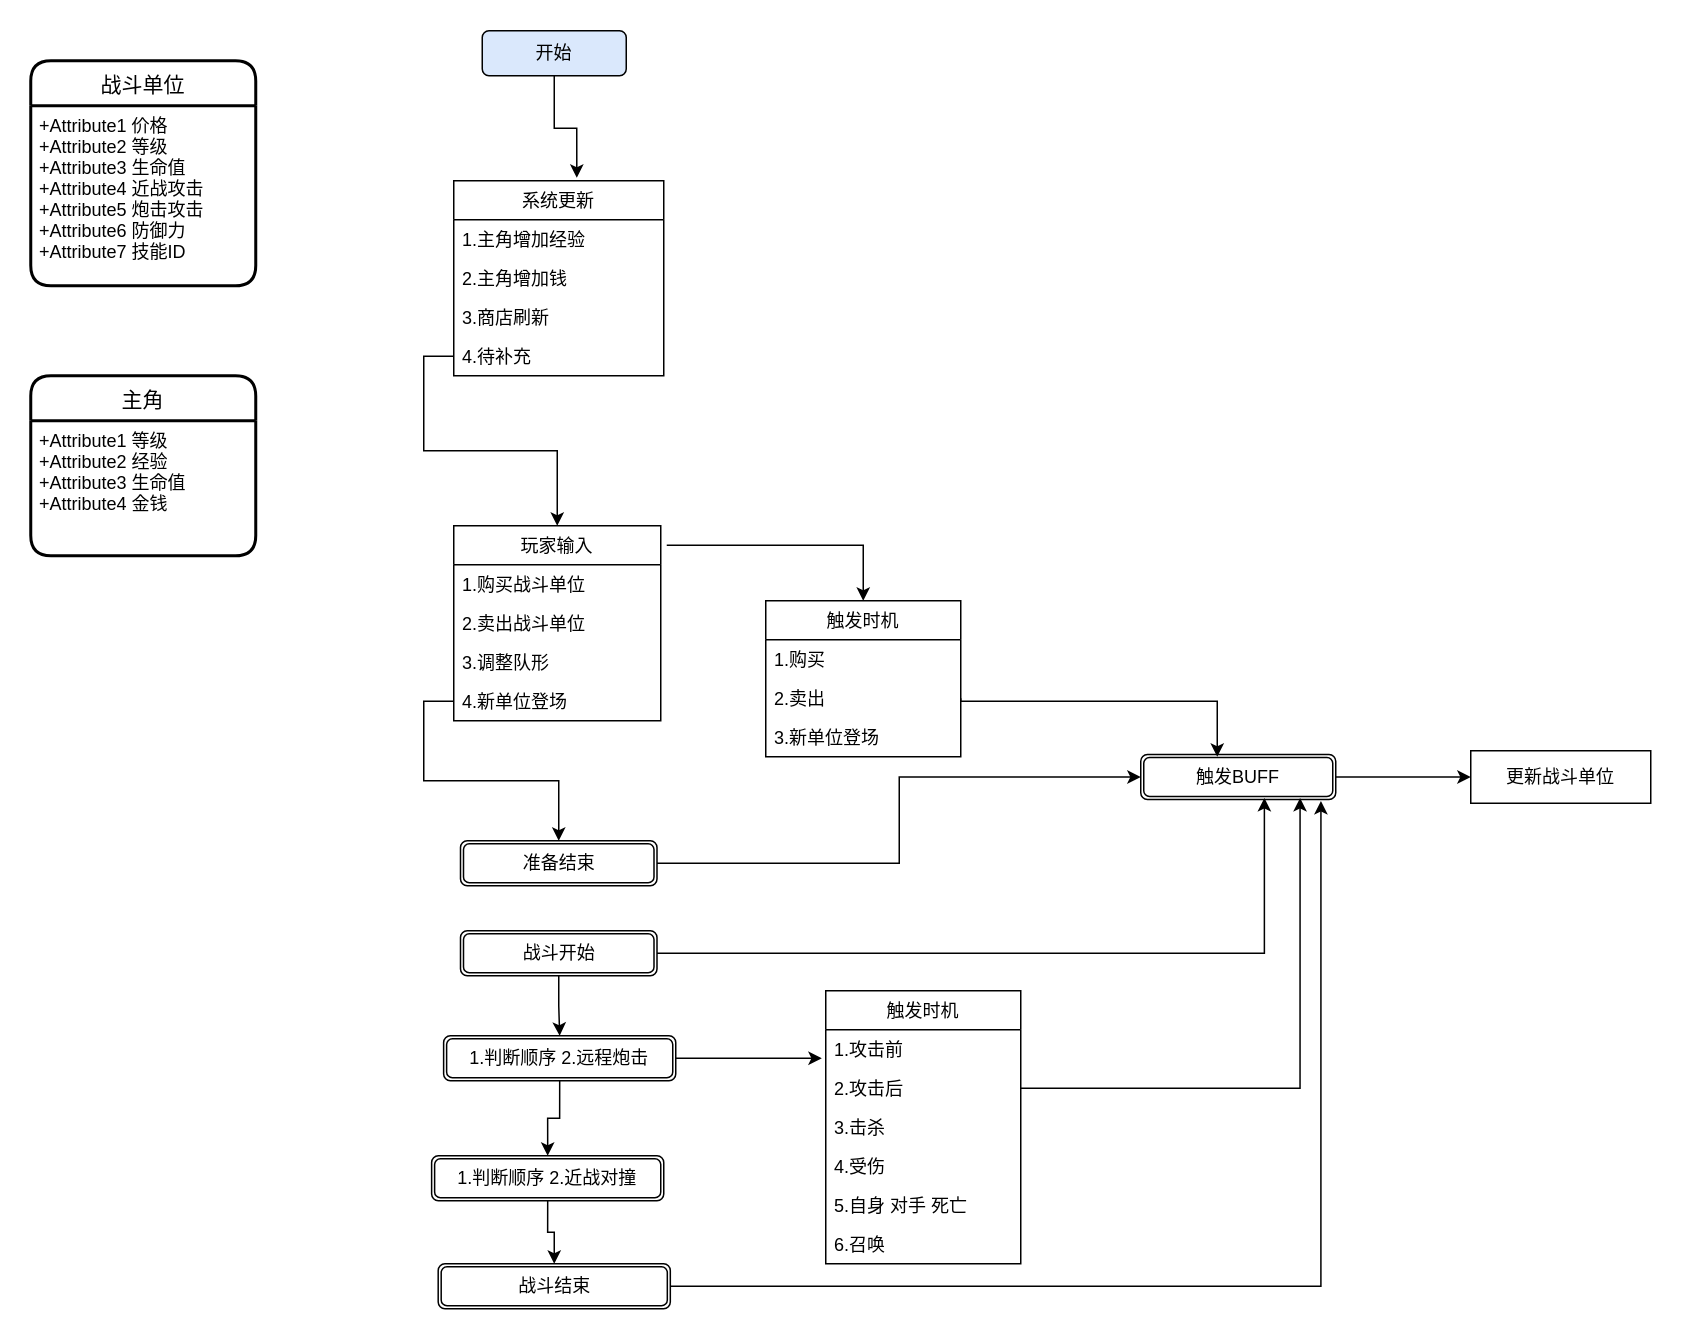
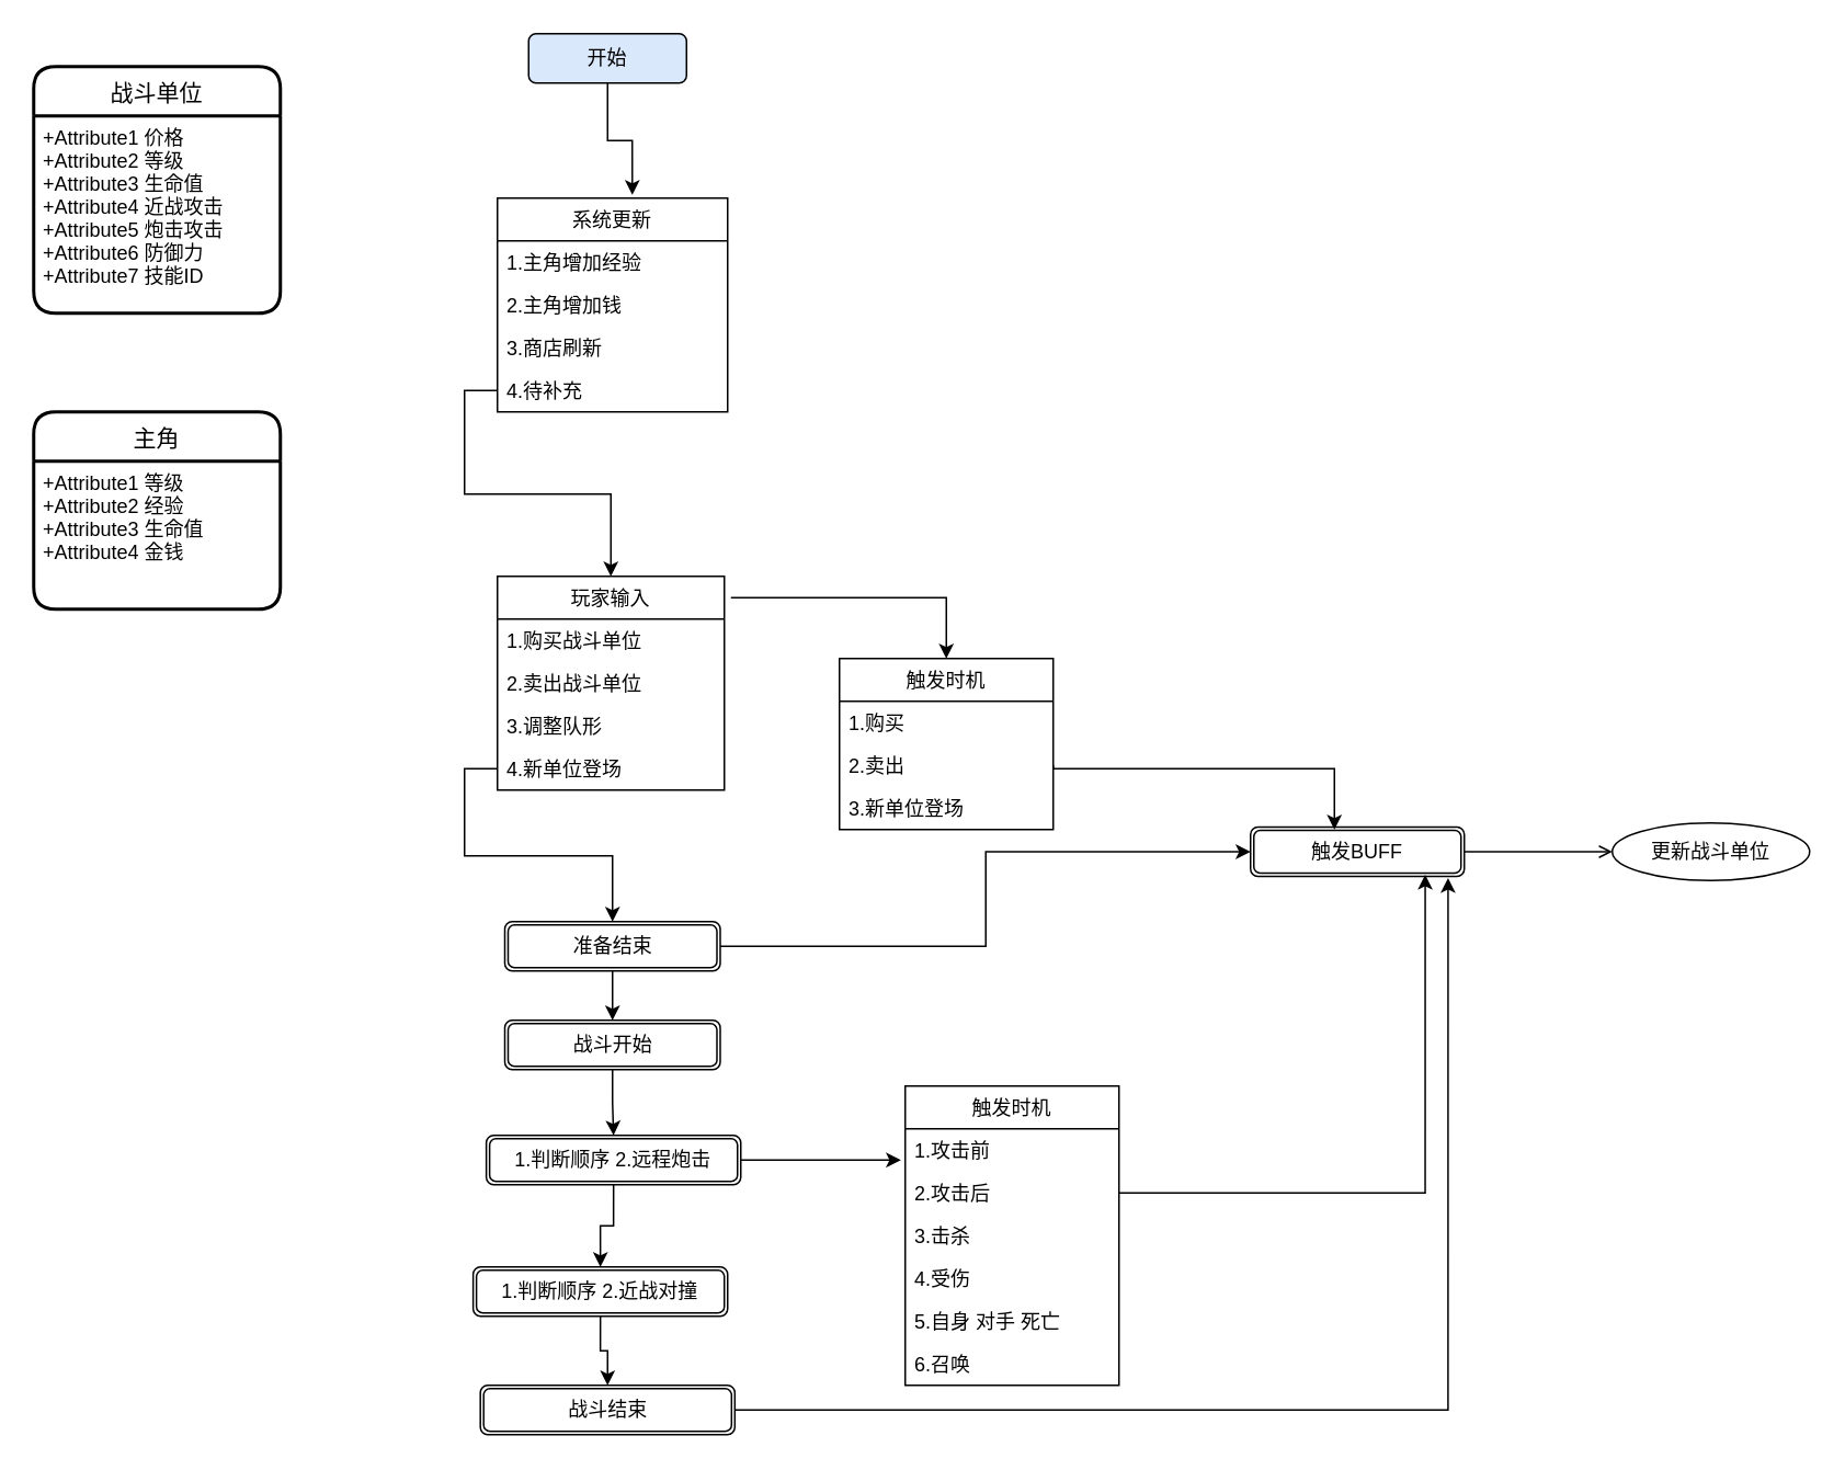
  <mxCell id="0" />
  <mxCell id="1" parent="0" />
  <mxCell id="2" style="edgeStyle=orthogonalEdgeStyle;rounded=0;orthogonalLoop=1;jettySize=auto;html=1;exitX=0.5;exitY=1;exitDx=0;exitDy=0;entryX=0.586;entryY=-0.015;entryDx=0;entryDy=0;entryPerimeter=0;" parent="1" source="3" target="8" edge="1"><mxGeometry relative="1" as="geometry" /></mxCell>
  <mxCell id="3" value="开始" style="rounded=1;whiteSpace=wrap;html=1;fillColor=#dae8fc;" parent="1" vertex="1"><mxGeometry x="321" y="20" width="96" height="30" as="geometry" /></mxCell>
  <mxCell id="4" value="战斗单位" style="swimlane;childLayout=stackLayout;horizontal=1;startSize=30;horizontalStack=0;rounded=1;fontSize=14;fontStyle=0;strokeWidth=2;resizeParent=0;resizeLast=1;shadow=0;dashed=0;align=center;" parent="1" vertex="1"><mxGeometry x="20" y="40" width="150" height="150" as="geometry" /></mxCell>
  <mxCell id="5" value="+Attribute1 价格&#10;+Attribute2 等级&#10;+Attribute3 生命值&#10;+Attribute4 近战攻击&#10;+Attribute5 炮击攻击&#10;+Attribute6 防御力&#10;+Attribute7 技能ID&#10; &#10;" style="align=left;strokeColor=none;fillColor=none;spacingLeft=4;fontSize=12;verticalAlign=top;resizable=0;rotatable=0;part=1;" parent="4" vertex="1"><mxGeometry y="30" width="150" height="120" as="geometry" /></mxCell>
  <mxCell id="6" value="主角" style="swimlane;childLayout=stackLayout;horizontal=1;startSize=30;horizontalStack=0;rounded=1;fontSize=14;fontStyle=0;strokeWidth=2;resizeParent=0;resizeLast=1;shadow=0;dashed=0;align=center;" parent="1" vertex="1"><mxGeometry x="20" y="250" width="150" height="120" as="geometry" /></mxCell>
  <mxCell id="7" value="+Attribute1 等级&#10;+Attribute2 经验&#10;+Attribute3 生命值&#10;+Attribute4 金钱&#10;&#10; &#10;" style="align=left;strokeColor=none;fillColor=none;spacingLeft=4;fontSize=12;verticalAlign=top;resizable=0;rotatable=0;part=1;" parent="6" vertex="1"><mxGeometry y="30" width="150" height="90" as="geometry" /></mxCell>
  <mxCell id="8" value="系统更新" style="swimlane;fontStyle=0;childLayout=stackLayout;horizontal=1;startSize=26;fillColor=none;horizontalStack=0;resizeParent=1;resizeParentMax=0;resizeLast=0;collapsible=1;marginBottom=0;" parent="1" vertex="1"><mxGeometry x="302" y="120" width="140" height="130" as="geometry" /></mxCell>
  <mxCell id="9" value="1.主角增加经验" style="text;strokeColor=none;fillColor=none;align=left;verticalAlign=top;spacingLeft=4;spacingRight=4;overflow=hidden;rotatable=0;points=[[0,0.5],[1,0.5]];portConstraint=eastwest;" parent="8" vertex="1"><mxGeometry y="26" width="140" height="26" as="geometry" /></mxCell>
  <mxCell id="10" value="2.主角增加钱" style="text;strokeColor=none;fillColor=none;align=left;verticalAlign=top;spacingLeft=4;spacingRight=4;overflow=hidden;rotatable=0;points=[[0,0.5],[1,0.5]];portConstraint=eastwest;" parent="8" vertex="1"><mxGeometry y="52" width="140" height="26" as="geometry" /></mxCell>
  <mxCell id="11" value="3.商店刷新" style="text;strokeColor=none;fillColor=none;align=left;verticalAlign=top;spacingLeft=4;spacingRight=4;overflow=hidden;rotatable=0;points=[[0,0.5],[1,0.5]];portConstraint=eastwest;" parent="8" vertex="1"><mxGeometry y="78" width="140" height="26" as="geometry" /></mxCell>
  <mxCell id="12" value="4.待补充" style="text;strokeColor=none;fillColor=none;align=left;verticalAlign=top;spacingLeft=4;spacingRight=4;overflow=hidden;rotatable=0;points=[[0,0.5],[1,0.5]];portConstraint=eastwest;" parent="8" vertex="1"><mxGeometry y="104" width="140" height="26" as="geometry" /></mxCell>
  <mxCell id="13" value="玩家输入" style="swimlane;fontStyle=0;childLayout=stackLayout;horizontal=1;startSize=26;fillColor=none;horizontalStack=0;resizeParent=1;resizeParentMax=0;resizeLast=0;collapsible=1;marginBottom=0;" parent="1" vertex="1"><mxGeometry x="302" y="350" width="138" height="130" as="geometry" /></mxCell>
  <mxCell id="14" value="1.购买战斗单位" style="text;strokeColor=none;fillColor=none;align=left;verticalAlign=top;spacingLeft=4;spacingRight=4;overflow=hidden;rotatable=0;points=[[0,0.5],[1,0.5]];portConstraint=eastwest;" parent="13" vertex="1"><mxGeometry y="26" width="138" height="26" as="geometry" /></mxCell>
  <mxCell id="15" value="2.卖出战斗单位" style="text;strokeColor=none;fillColor=none;align=left;verticalAlign=top;spacingLeft=4;spacingRight=4;overflow=hidden;rotatable=0;points=[[0,0.5],[1,0.5]];portConstraint=eastwest;" parent="13" vertex="1"><mxGeometry y="52" width="138" height="26" as="geometry" /></mxCell>
  <mxCell id="16" value="3.调整队形" style="text;strokeColor=none;fillColor=none;align=left;verticalAlign=top;spacingLeft=4;spacingRight=4;overflow=hidden;rotatable=0;points=[[0,0.5],[1,0.5]];portConstraint=eastwest;" parent="13" vertex="1"><mxGeometry y="78" width="138" height="26" as="geometry" /></mxCell>
  <mxCell id="17" value="4.新单位登场" style="text;strokeColor=none;fillColor=none;align=left;verticalAlign=top;spacingLeft=4;spacingRight=4;overflow=hidden;rotatable=0;points=[[0,0.5],[1,0.5]];portConstraint=eastwest;" parent="13" vertex="1"><mxGeometry y="104" width="138" height="26" as="geometry" /></mxCell>
+ <mxCell id="18" style="edgeStyle=orthogonalEdgeStyle;rounded=0;orthogonalLoop=1;jettySize=auto;html=1;exitX=0.5;exitY=1;exitDx=0;exitDy=0;entryX=0.5;entryY=0;entryDx=0;entryDy=0;" parent="1" source="19" target="30" edge="1"><mxGeometry relative="1" as="geometry" /></mxCell>
  <mxCell id="19" value="准备结束" style="shape=ext;double=1;rounded=1;whiteSpace=wrap;html=1;" parent="1" vertex="1"><mxGeometry x="306.5" y="560" width="131" height="30" as="geometry" /></mxCell>
  <mxCell id="20" value="触发时机" style="swimlane;fontStyle=0;childLayout=stackLayout;horizontal=1;startSize=26;fillColor=none;horizontalStack=0;resizeParent=1;resizeParentMax=0;resizeLast=0;collapsible=1;marginBottom=0;" parent="1" vertex="1"><mxGeometry x="510" y="400" width="130" height="104" as="geometry" /></mxCell>
  <mxCell id="21" value="1.购买" style="text;strokeColor=none;fillColor=none;align=left;verticalAlign=top;spacingLeft=4;spacingRight=4;overflow=hidden;rotatable=0;points=[[0,0.5],[1,0.5]];portConstraint=eastwest;" parent="20" vertex="1"><mxGeometry y="26" width="130" height="26" as="geometry" /></mxCell>
  <mxCell id="22" value="2.卖出" style="text;strokeColor=none;fillColor=none;align=left;verticalAlign=top;spacingLeft=4;spacingRight=4;overflow=hidden;rotatable=0;points=[[0,0.5],[1,0.5]];portConstraint=eastwest;" parent="20" vertex="1"><mxGeometry y="52" width="130" height="26" as="geometry" /></mxCell>
  <mxCell id="23" value="3.新单位登场" style="text;strokeColor=none;fillColor=none;align=left;verticalAlign=top;spacingLeft=4;spacingRight=4;overflow=hidden;rotatable=0;points=[[0,0.5],[1,0.5]];portConstraint=eastwest;" parent="20" vertex="1"><mxGeometry y="78" width="130" height="26" as="geometry" /></mxCell>
  <mxCell id="24" value="" style="edgeStyle=segmentEdgeStyle;endArrow=classic;html=1;rounded=0;exitX=1.029;exitY=0.1;exitDx=0;exitDy=0;exitPerimeter=0;" parent="1" source="13" target="20" edge="1"><mxGeometry width="50" height="50" relative="1" as="geometry"><mxPoint x="360" y="460" as="sourcePoint" /><mxPoint x="500" y="310" as="targetPoint" /></mxGeometry></mxCell>
- <mxCell id="25" style="edgeStyle=orthogonalEdgeStyle;rounded=0;orthogonalLoop=1;jettySize=auto;html=1;exitX=1;exitY=0.5;exitDx=0;exitDy=0;entryX=0;entryY=0.5;entryDx=0;entryDy=0;" parent="1" source="26" target="49" edge="1"><mxGeometry relative="1" as="geometry" /></mxCell>
+ <mxCell id="25" style="edgeStyle=orthogonalEdgeStyle;rounded=0;orthogonalLoop=1;jettySize=auto;html=1;exitX=1;exitY=0.5;exitDx=0;exitDy=0;entryX=0;entryY=0.5;entryDx=0;entryDy=0;endArrow=open;" parent="1" source="26" target="49" edge="1"><mxGeometry relative="1" as="geometry" /></mxCell>
  <mxCell id="26" value="触发BUFF" style="shape=ext;double=1;rounded=1;whiteSpace=wrap;html=1;" parent="1" vertex="1"><mxGeometry x="760" y="502.5" width="130" height="30" as="geometry" /></mxCell>
  <mxCell id="27" value="" style="edgeStyle=segmentEdgeStyle;endArrow=classic;html=1;rounded=0;exitX=1;exitY=0.5;exitDx=0;exitDy=0;" parent="1" source="22" edge="1"><mxGeometry width="50" height="50" relative="1" as="geometry"><mxPoint x="680.002" y="467" as="sourcePoint" /><mxPoint x="811" y="504" as="targetPoint" /><Array as="points"><mxPoint x="640" y="467" /><mxPoint x="811" y="467" /></Array></mxGeometry></mxCell>
  <mxCell id="28" value="" style="edgeStyle=elbowEdgeStyle;elbow=horizontal;endArrow=classic;html=1;rounded=0;exitX=1;exitY=0.5;exitDx=0;exitDy=0;entryX=0;entryY=0.5;entryDx=0;entryDy=0;" parent="1" source="19" target="26" edge="1"><mxGeometry width="50" height="50" relative="1" as="geometry"><mxPoint x="500" y="570" as="sourcePoint" /><mxPoint x="550" y="520" as="targetPoint" /></mxGeometry></mxCell>
  <mxCell id="29" style="edgeStyle=orthogonalEdgeStyle;rounded=0;orthogonalLoop=1;jettySize=auto;html=1;exitX=0.5;exitY=1;exitDx=0;exitDy=0;entryX=0.5;entryY=0;entryDx=0;entryDy=0;" parent="1" source="30" target="34" edge="1"><mxGeometry relative="1" as="geometry" /></mxCell>
  <mxCell id="30" value="战斗开始" style="shape=ext;double=1;rounded=1;whiteSpace=wrap;html=1;" parent="1" vertex="1"><mxGeometry x="306.5" y="620" width="131" height="30" as="geometry" /></mxCell>
- <mxCell id="31" value="" style="edgeStyle=elbowEdgeStyle;elbow=vertical;endArrow=classic;html=1;rounded=0;entryX=0.634;entryY=0.967;entryDx=0;entryDy=0;entryPerimeter=0;exitX=1;exitY=0.5;exitDx=0;exitDy=0;" parent="1" source="30" target="26" edge="1"><mxGeometry width="50" height="50" relative="1" as="geometry"><mxPoint x="510" y="640" as="sourcePoint" /><mxPoint x="590" y="600" as="targetPoint" /><Array as="points"><mxPoint x="630" y="635" /></Array></mxGeometry></mxCell>
  <mxCell id="32" value="" style="edgeStyle=orthogonalEdgeStyle;rounded=0;orthogonalLoop=1;jettySize=auto;html=1;" parent="1" source="34" edge="1"><mxGeometry relative="1" as="geometry"><mxPoint x="547.375" y="705" as="targetPoint" /></mxGeometry></mxCell>
  <mxCell id="33" style="edgeStyle=orthogonalEdgeStyle;rounded=0;orthogonalLoop=1;jettySize=auto;html=1;exitX=0.5;exitY=1;exitDx=0;exitDy=0;entryX=0.5;entryY=0;entryDx=0;entryDy=0;" parent="1" source="34" target="36" edge="1"><mxGeometry relative="1" as="geometry" /></mxCell>
  <mxCell id="34" value="1.判断顺序 2.远程炮击" style="shape=ext;double=1;rounded=1;whiteSpace=wrap;html=1;" parent="1" vertex="1"><mxGeometry x="295.25" y="690" width="154.75" height="30" as="geometry" /></mxCell>
  <mxCell id="35" style="edgeStyle=orthogonalEdgeStyle;rounded=0;orthogonalLoop=1;jettySize=auto;html=1;exitX=0.5;exitY=1;exitDx=0;exitDy=0;" parent="1" source="36" target="48" edge="1"><mxGeometry relative="1" as="geometry" /></mxCell>
  <mxCell id="36" value="1.判断顺序 2.近战对撞" style="shape=ext;double=1;rounded=1;whiteSpace=wrap;html=1;" parent="1" vertex="1"><mxGeometry x="287.25" y="770" width="154.75" height="30" as="geometry" /></mxCell>
  <mxCell id="37" value="触发时机" style="swimlane;fontStyle=0;childLayout=stackLayout;horizontal=1;startSize=26;fillColor=none;horizontalStack=0;resizeParent=1;resizeParentMax=0;resizeLast=0;collapsible=1;marginBottom=0;" parent="1" vertex="1"><mxGeometry x="550" y="660" width="130" height="182" as="geometry" /></mxCell>
  <mxCell id="38" value="1.攻击前" style="text;strokeColor=none;fillColor=none;align=left;verticalAlign=top;spacingLeft=4;spacingRight=4;overflow=hidden;rotatable=0;points=[[0,0.5],[1,0.5]];portConstraint=eastwest;" parent="37" vertex="1"><mxGeometry y="26" width="130" height="26" as="geometry" /></mxCell>
  <mxCell id="39" value="2.攻击后" style="text;strokeColor=none;fillColor=none;align=left;verticalAlign=top;spacingLeft=4;spacingRight=4;overflow=hidden;rotatable=0;points=[[0,0.5],[1,0.5]];portConstraint=eastwest;" parent="37" vertex="1"><mxGeometry y="52" width="130" height="26" as="geometry" /></mxCell>
  <mxCell id="40" value="3.击杀" style="text;strokeColor=none;fillColor=none;align=left;verticalAlign=top;spacingLeft=4;spacingRight=4;overflow=hidden;rotatable=0;points=[[0,0.5],[1,0.5]];portConstraint=eastwest;" parent="37" vertex="1"><mxGeometry y="78" width="130" height="26" as="geometry" /></mxCell>
  <mxCell id="41" value="4.受伤" style="text;strokeColor=none;fillColor=none;align=left;verticalAlign=top;spacingLeft=4;spacingRight=4;overflow=hidden;rotatable=0;points=[[0,0.5],[1,0.5]];portConstraint=eastwest;" parent="37" vertex="1"><mxGeometry y="104" width="130" height="26" as="geometry" /></mxCell>
  <mxCell id="42" value="5.自身 对手 死亡" style="text;strokeColor=none;fillColor=none;align=left;verticalAlign=top;spacingLeft=4;spacingRight=4;overflow=hidden;rotatable=0;points=[[0,0.5],[1,0.5]];portConstraint=eastwest;" parent="37" vertex="1"><mxGeometry y="130" width="130" height="26" as="geometry" /></mxCell>
  <mxCell id="43" value="6.召唤" style="text;strokeColor=none;fillColor=none;align=left;verticalAlign=top;spacingLeft=4;spacingRight=4;overflow=hidden;rotatable=0;points=[[0,0.5],[1,0.5]];portConstraint=eastwest;" parent="37" vertex="1"><mxGeometry y="156" width="130" height="26" as="geometry" /></mxCell>
  <mxCell id="44" style="edgeStyle=orthogonalEdgeStyle;rounded=0;orthogonalLoop=1;jettySize=auto;html=1;entryX=0.817;entryY=0.967;entryDx=0;entryDy=0;entryPerimeter=0;" parent="1" source="39" target="26" edge="1"><mxGeometry relative="1" as="geometry" /></mxCell>
  <mxCell id="45" style="edgeStyle=orthogonalEdgeStyle;rounded=0;orthogonalLoop=1;jettySize=auto;html=1;entryX=0.5;entryY=0;entryDx=0;entryDy=0;" parent="1" source="12" target="13" edge="1"><mxGeometry relative="1" as="geometry" /></mxCell>
  <mxCell id="46" style="edgeStyle=orthogonalEdgeStyle;rounded=0;orthogonalLoop=1;jettySize=auto;html=1;exitX=0;exitY=0.5;exitDx=0;exitDy=0;entryX=0.5;entryY=0;entryDx=0;entryDy=0;" parent="1" source="17" target="19" edge="1"><mxGeometry relative="1" as="geometry" /></mxCell>
  <mxCell id="47" style="edgeStyle=orthogonalEdgeStyle;rounded=0;orthogonalLoop=1;jettySize=auto;html=1;exitX=1;exitY=0.5;exitDx=0;exitDy=0;entryX=0.924;entryY=1.033;entryDx=0;entryDy=0;entryPerimeter=0;" parent="1" source="48" target="26" edge="1"><mxGeometry relative="1" as="geometry" /></mxCell>
  <mxCell id="48" value="战斗结束" style="shape=ext;double=1;rounded=1;whiteSpace=wrap;html=1;" parent="1" vertex="1"><mxGeometry x="291.63" y="842" width="154.75" height="30" as="geometry" /></mxCell>
- <mxCell id="49" value="更新战斗单位" style="rounded=0;whiteSpace=wrap;html=1;" parent="1" vertex="1"><mxGeometry x="980" y="500" width="120" height="35" as="geometry" /></mxCell>
+ <mxCell id="49" value="更新战斗单位" style="ellipse;whiteSpace=wrap;html=1;" parent="1" vertex="1"><mxGeometry x="980" y="500" width="120" height="35" as="geometry" /></mxCell>
